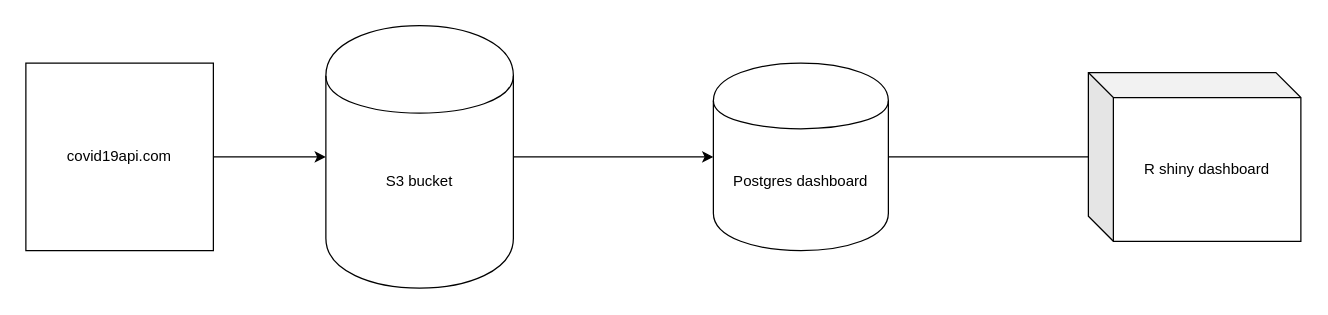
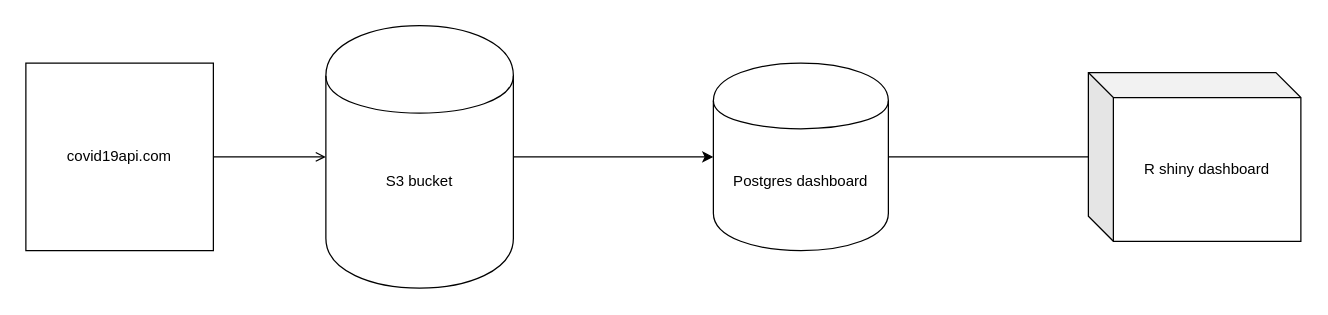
  <mxCell id="0" />
  <mxCell id="1" parent="0" />
- <mxCell id="2" style="edgeStyle=orthogonalEdgeStyle;rounded=0;orthogonalLoop=1;jettySize=auto;html=1;exitX=1;exitY=0.5;exitDx=0;exitDy=0;entryX=0;entryY=0.5;entryDx=0;entryDy=0;" edge="1" parent="1" source="3" target="5"><mxGeometry relative="1" as="geometry" /></mxCell>
+ <mxCell id="2" style="edgeStyle=orthogonalEdgeStyle;rounded=0;orthogonalLoop=1;jettySize=auto;html=1;exitX=1;exitY=0.5;exitDx=0;exitDy=0;entryX=0;entryY=0.5;entryDx=0;entryDy=0;endArrow=open;" edge="1" parent="1" source="3" target="5"><mxGeometry relative="1" as="geometry" /></mxCell>
  <mxCell id="3" value="covid19api.com" style="whiteSpace=wrap;html=1;aspect=fixed;" vertex="1" parent="1"><mxGeometry x="20" y="50" width="150" height="150" as="geometry" /></mxCell>
  <mxCell id="4" style="edgeStyle=orthogonalEdgeStyle;rounded=0;orthogonalLoop=1;jettySize=auto;html=1;exitX=1;exitY=0.5;exitDx=0;exitDy=0;" edge="1" parent="1" source="5" target="7"><mxGeometry relative="1" as="geometry" /></mxCell>
  <mxCell id="5" value="S3 bucket" style="shape=cylinder;whiteSpace=wrap;html=1;boundedLbl=1;backgroundOutline=1;" vertex="1" parent="1"><mxGeometry x="260" y="20" width="150" height="210" as="geometry" /></mxCell>
  <mxCell id="6" style="edgeStyle=orthogonalEdgeStyle;rounded=0;orthogonalLoop=1;jettySize=auto;html=1;exitX=1;exitY=0.5;exitDx=0;exitDy=0;entryX=0.059;entryY=0.5;entryDx=0;entryDy=0;entryPerimeter=0;" edge="1" parent="1" source="7" target="8"><mxGeometry relative="1" as="geometry" /></mxCell>
  <mxCell id="7" value="Postgres dashboard" style="shape=cylinder;whiteSpace=wrap;html=1;boundedLbl=1;backgroundOutline=1;" vertex="1" parent="1"><mxGeometry x="570" y="50" width="140" height="150" as="geometry" /></mxCell>
  <mxCell id="8" value="R shiny dashboard" style="shape=cube;whiteSpace=wrap;html=1;boundedLbl=1;backgroundOutline=1;darkOpacity=0.05;darkOpacity2=0.1;" vertex="1" parent="1"><mxGeometry x="870" y="57.5" width="170" height="135" as="geometry" /></mxCell>
